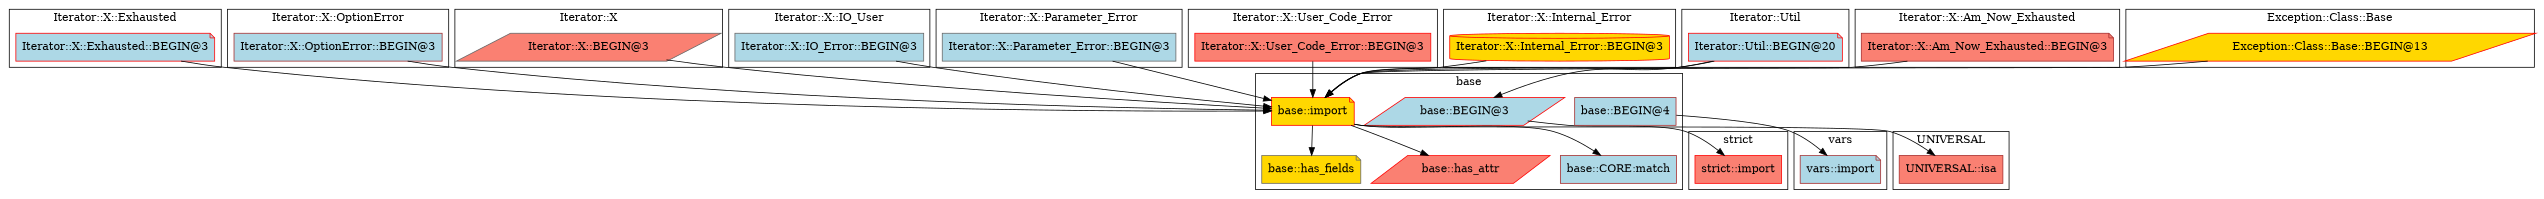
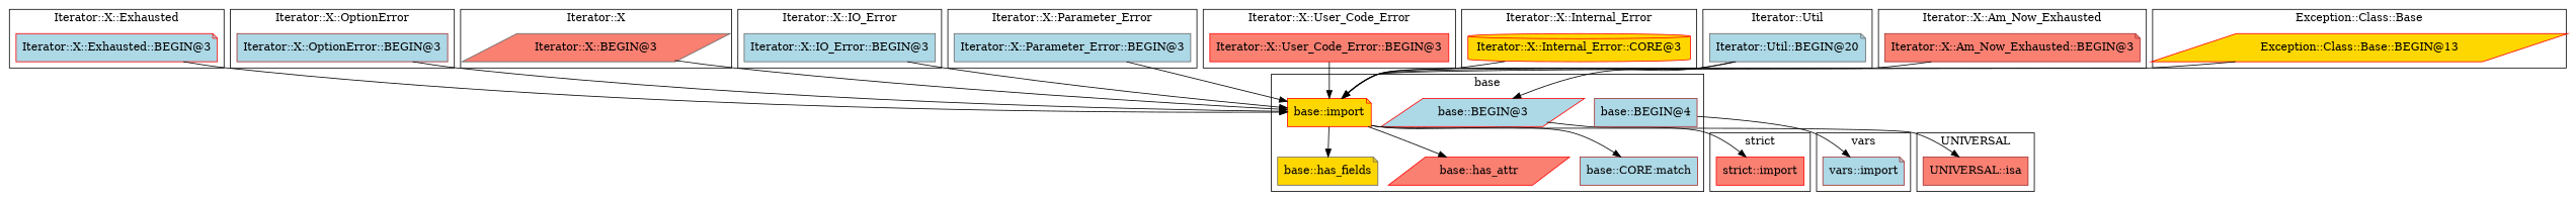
  digraph {
    node [color=red fillcolor=lightblue shape=box style=filled]
    "base::BEGIN@3" [shape=parallelogram]
    "base::BEGIN@4" [color=brown]
    "base::has_fields" [color=gray40 fillcolor=gold shape=note]
    "base::has_attr" [fillcolor=salmon shape=parallelogram]
    "base::CORE:match" [color=brown]
    "base::import" [fillcolor=gold shape=note]
    "vars::import" [color=brown shape=note]
    "strict::import" [fillcolor=salmon]
    "Iterator::X::Exhausted::BEGIN@3" [shape=note]
    "Iterator::X::OptionError::BEGIN@3" [color=brown]
    "Iterator::X::BEGIN@3" [color=gray40 fillcolor=salmon shape=parallelogram]
    "Iterator::X::IO_Error::BEGIN@3" [color=gray40]
    "UNIVERSAL::isa" [color=brown fillcolor=salmon]
    "Iterator::X::Parameter_Error::BEGIN@3" [color=gray40]
    "Iterator::X::User_Code_Error::BEGIN@3" [fillcolor=salmon]
-   "Iterator::X::Internal_Error::BEGIN@3" [fillcolor=gold shape=cylinder]
-   "Iterator::Util::BEGIN@20" [shape=note]
+   "Iterator::X::Internal_Error::BEGIN@3" [fillcolor=gold shape=cylinder label="Iterator::X::Internal_Error::CORE@3"]
+   "Iterator::Util::BEGIN@20" [color=gray40 shape=note]
    "Iterator::X::Am_Now_Exhausted::BEGIN@3" [color=brown fillcolor=salmon shape=note]
    "Exception::Class::Base::BEGIN@13" [fillcolor=gold shape=parallelogram]
    subgraph cluster_1 {
      label=base
      "base::BEGIN@3"
      "base::BEGIN@4"
      "base::has_fields"
      "base::has_attr"
      "base::CORE:match"
      "base::import"
    }
    subgraph cluster_2 {
      label=vars
      "vars::import"
    }
    subgraph cluster_3 {
      label="strict"
      "strict::import"
    }
    subgraph cluster_4 {
      label="Iterator::X::Exhausted"
      "Iterator::X::Exhausted::BEGIN@3"
    }
    subgraph cluster_5 {
      label="Iterator::X::OptionError"
      "Iterator::X::OptionError::BEGIN@3"
    }
    subgraph cluster_6 {
      label="Iterator::X"
      "Iterator::X::BEGIN@3"
    }
    subgraph cluster_7 {
-     label="Iterator::X::IO_User"
+     label="Iterator::X::IO_Error"
      "Iterator::X::IO_Error::BEGIN@3"
    }
    subgraph cluster_8 {
      label=UNIVERSAL
      "UNIVERSAL::isa"
    }
    subgraph cluster_9 {
      label="Iterator::X::Parameter_Error"
      "Iterator::X::Parameter_Error::BEGIN@3"
    }
    subgraph cluster_10 {
      label="Iterator::X::User_Code_Error"
      "Iterator::X::User_Code_Error::BEGIN@3"
    }
    subgraph cluster_11 {
      label="Iterator::X::Internal_Error"
      "Iterator::X::Internal_Error::BEGIN@3"
    }
    subgraph cluster_12 {
      label="Iterator::Util"
      "Iterator::Util::BEGIN@20"
    }
    subgraph cluster_13 {
      label="Iterator::X::Am_Now_Exhausted"
      "Iterator::X::Am_Now_Exhausted::BEGIN@3"
    }
    subgraph cluster_14 {
      label="Exception::Class::Base"
      "Exception::Class::Base::BEGIN@13"
    }
    "base::BEGIN@3" -> "strict::import"
    "base::BEGIN@4" -> "vars::import"
    "base::import" -> "base::has_fields"
    "base::import" -> "base::has_attr"
    "base::import" -> "base::CORE:match"
    "base::import" -> "UNIVERSAL::isa"
    "Iterator::X::Exhausted::BEGIN@3" -> "base::import"
    "Iterator::X::OptionError::BEGIN@3" -> "base::import"
    "Iterator::X::BEGIN@3" -> "base::import"
    "Iterator::X::IO_Error::BEGIN@3" -> "base::import"
    "Iterator::X::Parameter_Error::BEGIN@3" -> "base::import"
    "Iterator::X::User_Code_Error::BEGIN@3" -> "base::import"
    "Iterator::X::Internal_Error::BEGIN@3" -> "base::import"
    "Iterator::Util::BEGIN@20" -> "base::BEGIN@3"
    "Iterator::Util::BEGIN@20" -> "base::import"
    "Iterator::X::Am_Now_Exhausted::BEGIN@3" -> "base::import"
    "Exception::Class::Base::BEGIN@13" -> "base::import"
  }
